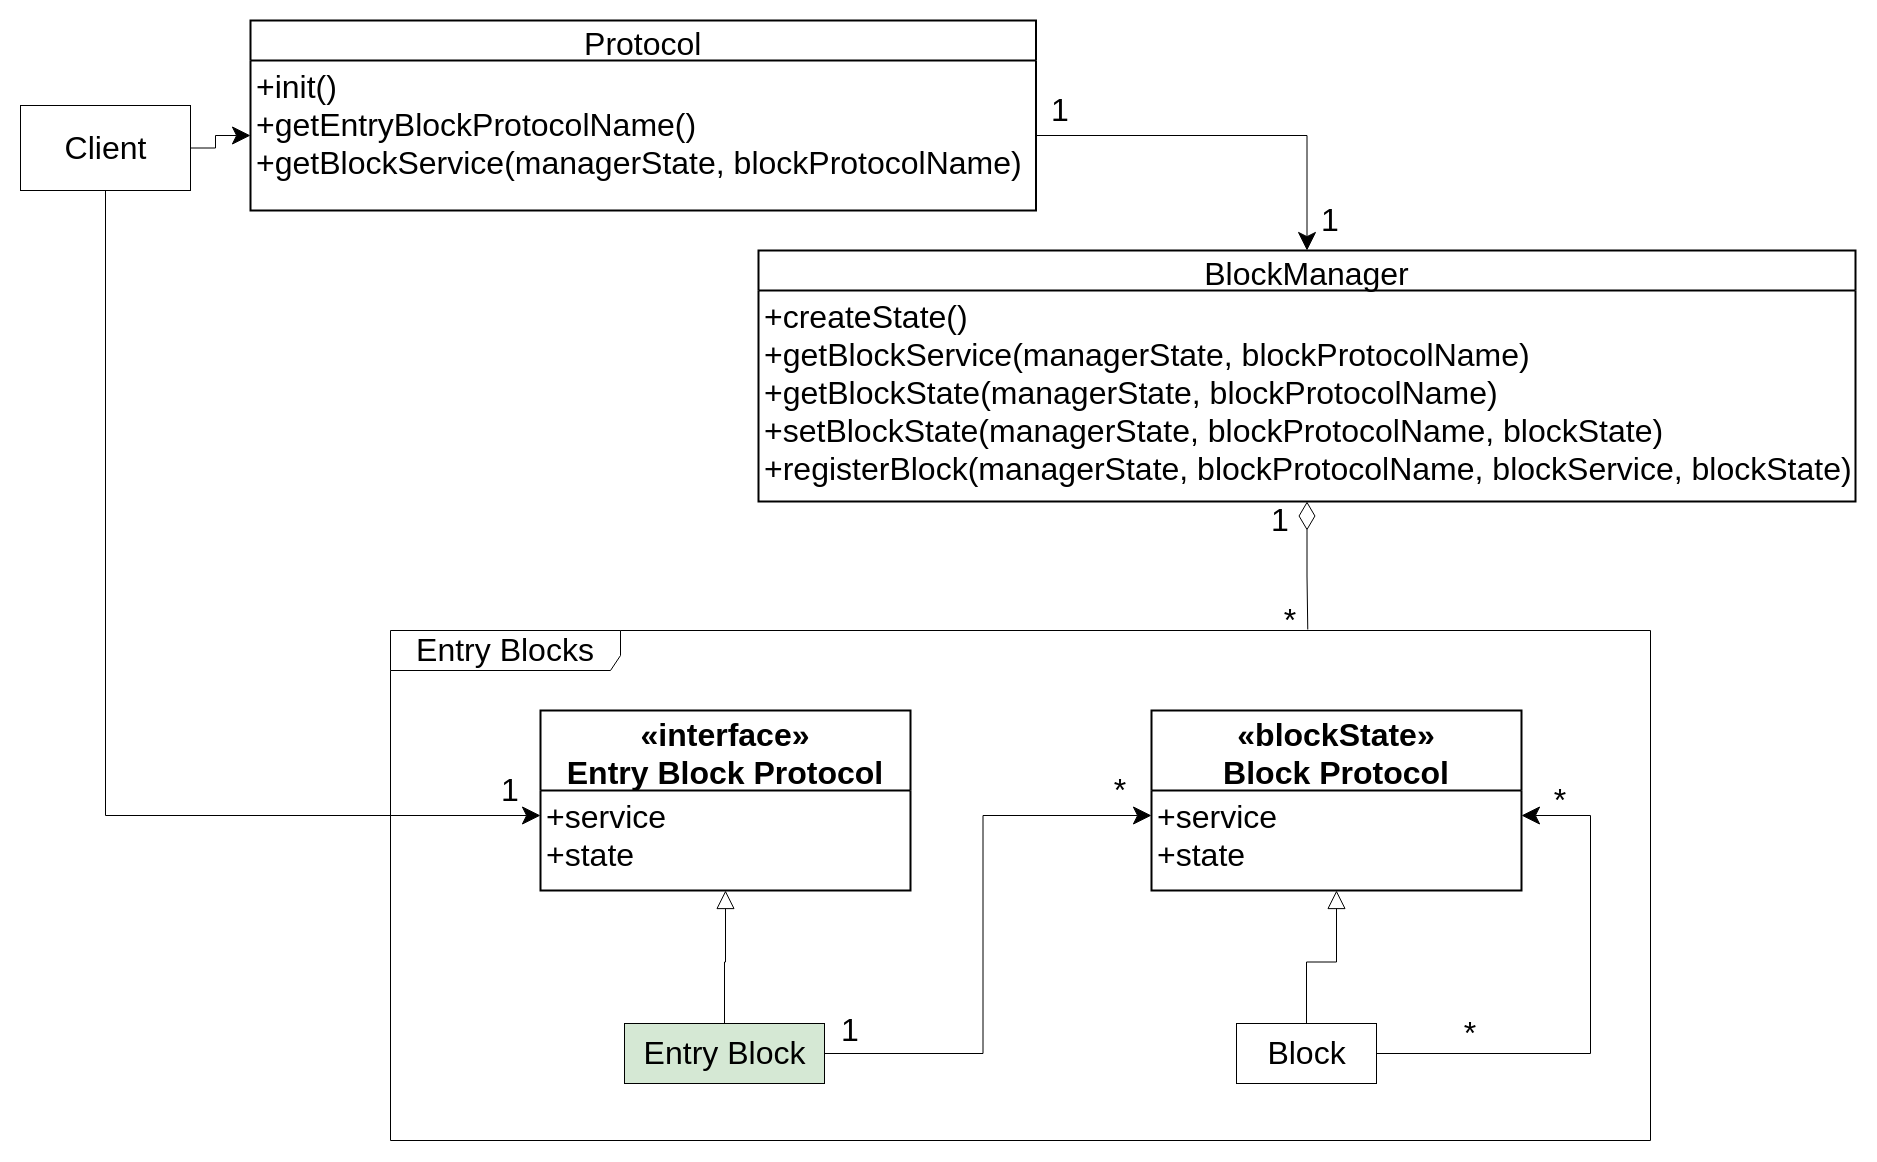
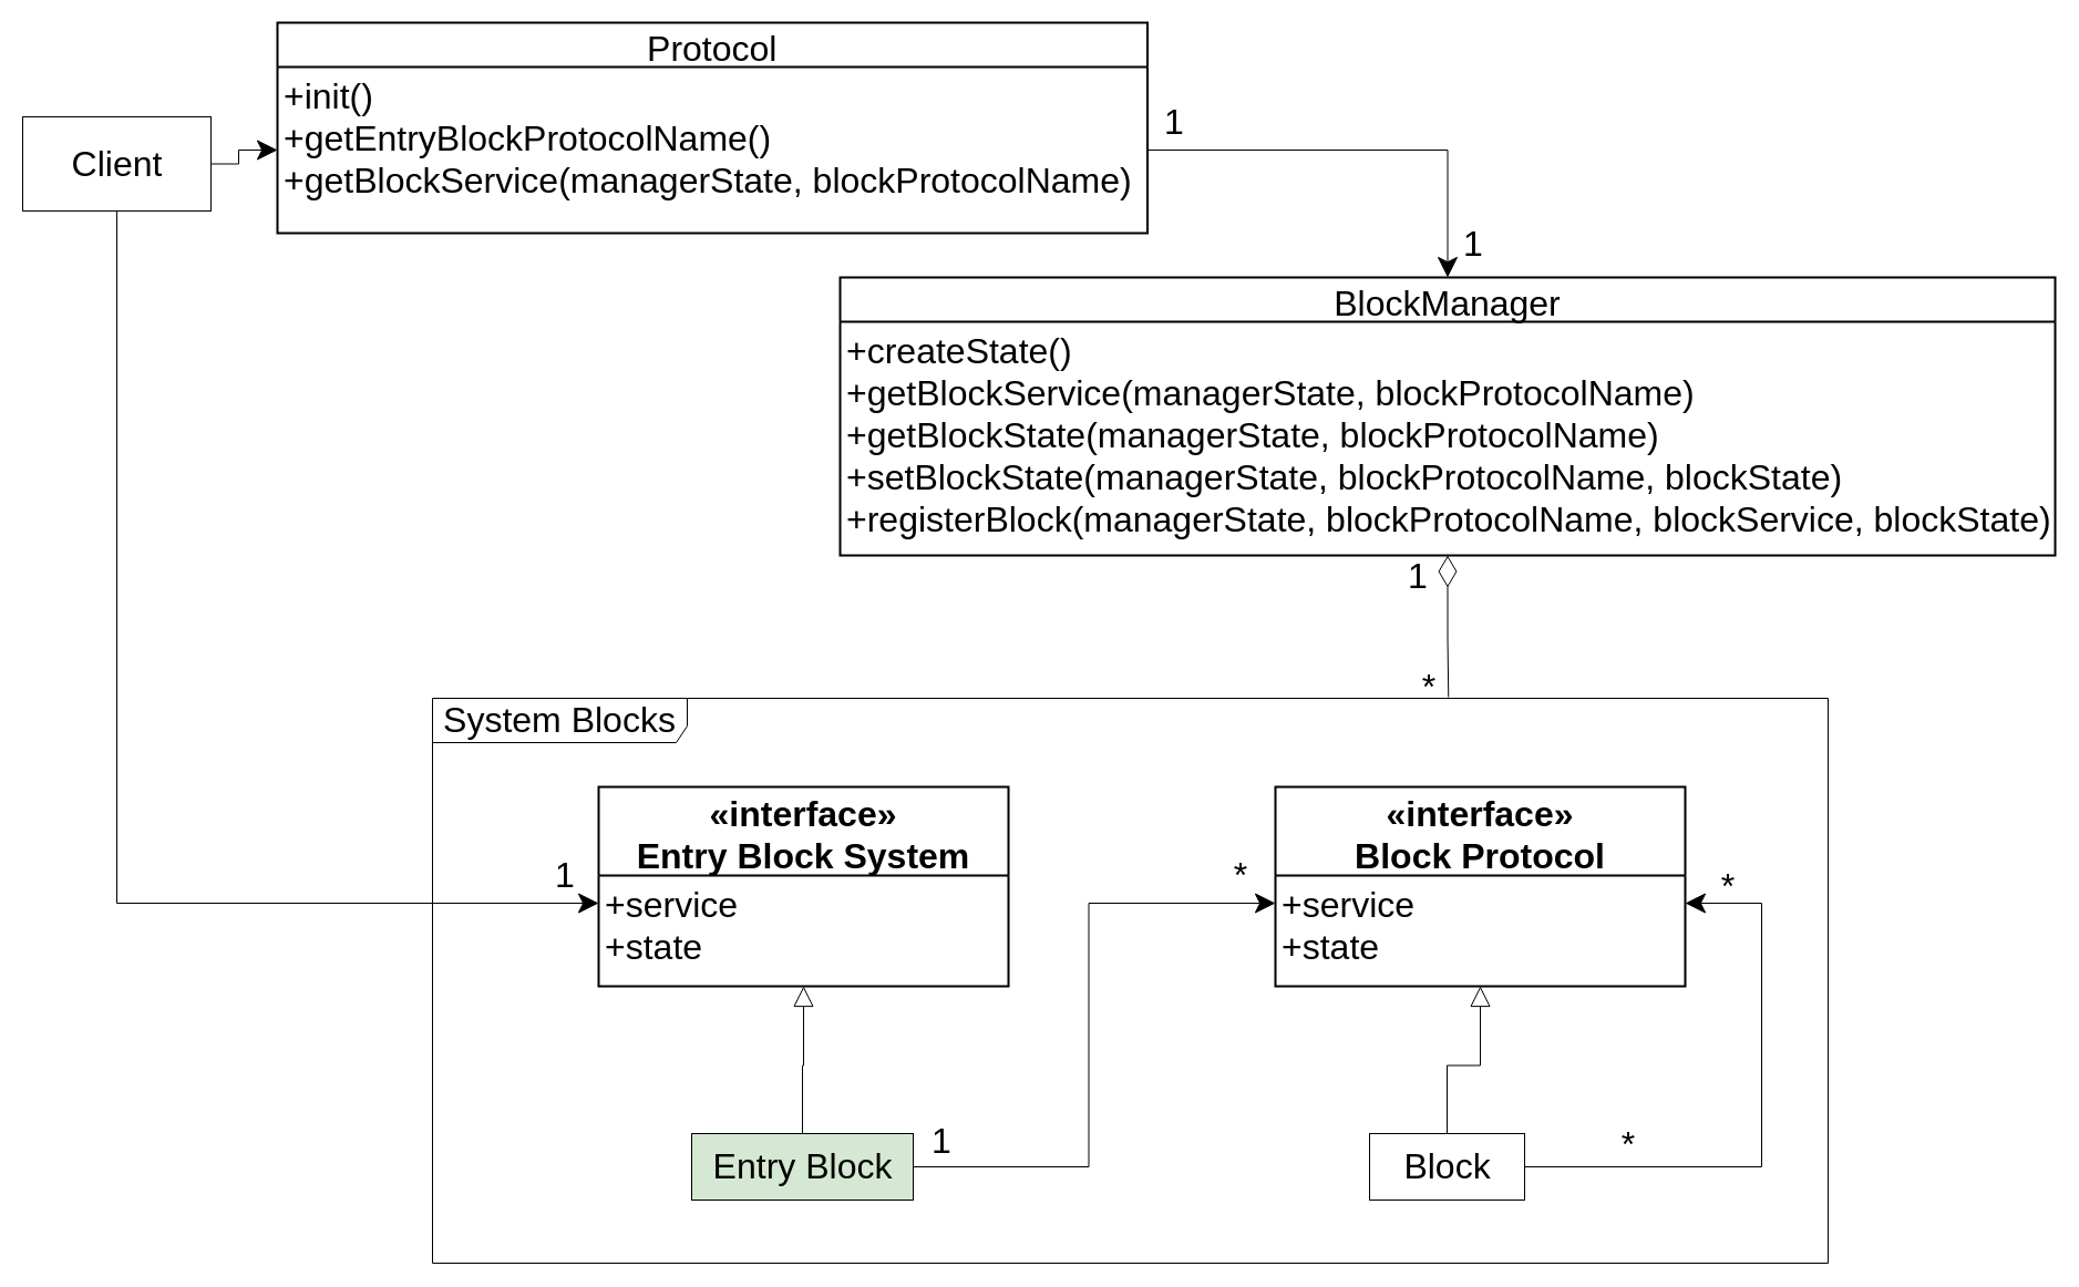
  <mxCell id="0" />
  <mxCell id="1" parent="0" />
- <mxCell id="2" value="&lt;font style=&quot;font-size: 32px&quot;&gt;Entry Blocks&lt;/font&gt;" style="shape=umlFrame;whiteSpace=wrap;html=1;width=230;height=40;fontSize=32;" parent="1" vertex="1"><mxGeometry x="390" y="630" width="1260" height="510" as="geometry" /></mxCell>
+ <mxCell id="2" value="&lt;font style=&quot;font-size: 32px&quot;&gt;System Blocks&lt;/font&gt;" style="shape=umlFrame;whiteSpace=wrap;html=1;width=230;height=40;fontSize=32;" parent="1" vertex="1"><mxGeometry x="390" y="630" width="1260" height="510" as="geometry" /></mxCell>
  <mxCell id="3" style="edgeStyle=orthogonalEdgeStyle;rounded=0;orthogonalLoop=1;jettySize=auto;html=1;startSize=16;endSize=16;" parent="1" source="5" target="20" edge="1"><mxGeometry relative="1" as="geometry" /></mxCell>
  <mxCell id="4" style="edgeStyle=orthogonalEdgeStyle;rounded=0;orthogonalLoop=1;jettySize=auto;html=1;entryX=0;entryY=0.25;entryDx=0;entryDy=0;endArrow=classic;endFill=1;startSize=16;endSize=16;exitX=0.5;exitY=1;exitDx=0;exitDy=0;" parent="1" source="5" target="12" edge="1"><mxGeometry relative="1" as="geometry" /></mxCell>
  <mxCell id="5" value="Client" style="html=1;fontSize=32;" parent="1" vertex="1"><mxGeometry x="20" y="105" width="170" height="85" as="geometry" /></mxCell>
  <mxCell id="6" style="edgeStyle=orthogonalEdgeStyle;rounded=0;orthogonalLoop=1;jettySize=auto;html=1;entryX=0.5;entryY=1;entryDx=0;entryDy=0;endArrow=block;endFill=0;endSize=16;startSize=16;" parent="1" source="8" target="12" edge="1"><mxGeometry relative="1" as="geometry"><mxPoint x="705" y="840" as="targetPoint" /></mxGeometry></mxCell>
  <mxCell id="7" style="edgeStyle=orthogonalEdgeStyle;rounded=0;orthogonalLoop=1;jettySize=auto;html=1;entryX=0;entryY=0.25;entryDx=0;entryDy=0;fontSize=32;endArrow=classic;endFill=1;endSize=16;startSize=16;" parent="1" source="8" target="17" edge="1"><mxGeometry relative="1" as="geometry" /></mxCell>
  <mxCell id="8" value="Entry Block" style="html=1;fontSize=32;fillColor=#d5e8d4;" parent="1" vertex="1"><mxGeometry x="624" y="1023" width="200" height="60" as="geometry" /></mxCell>
  <mxCell id="9" value="BlockManager" style="swimlane;childLayout=stackLayout;horizontal=1;startSize=40;horizontalStack=0;rounded=0;fontSize=32;fontStyle=0;strokeWidth=2;resizeParent=0;resizeLast=1;shadow=0;dashed=0;align=center;" parent="1" vertex="1"><mxGeometry x="758" y="250" width="1097" height="251" as="geometry" /></mxCell>
  <mxCell id="10" value="+createState()&#10;+getBlockService(managerState, blockProtocolName)&#10;+getBlockState(managerState, blockProtocolName)&#10;+setBlockState(managerState, blockProtocolName, blockState)&#10;+registerBlock(managerState, blockProtocolName, blockService, blockState)" style="align=left;strokeColor=none;fillColor=none;spacingLeft=4;fontSize=32;verticalAlign=top;resizable=0;rotatable=0;part=1;" parent="9" vertex="1"><mxGeometry y="40" width="1097" height="211" as="geometry" /></mxCell>
- <mxCell id="11" value="«interface»&#10;Entry Block Protocol" style="swimlane;childLayout=stackLayout;horizontal=1;startSize=80;horizontalStack=0;rounded=0;fontSize=32;fontStyle=1;strokeWidth=2;resizeParent=0;resizeLast=1;shadow=0;dashed=0;align=center;" parent="1" vertex="1"><mxGeometry x="540" y="710" width="370" height="180" as="geometry" /></mxCell>
+ <mxCell id="11" value="«interface»&#10;Entry Block System" style="swimlane;childLayout=stackLayout;horizontal=1;startSize=80;horizontalStack=0;rounded=0;fontSize=32;fontStyle=1;strokeWidth=2;resizeParent=0;resizeLast=1;shadow=0;dashed=0;align=center;" parent="1" vertex="1"><mxGeometry x="540" y="710" width="370" height="180" as="geometry" /></mxCell>
  <mxCell id="12" value="+service&#10;+state" style="align=left;strokeColor=none;fillColor=none;spacingLeft=4;fontSize=32;verticalAlign=top;resizable=0;rotatable=0;part=1;" parent="11" vertex="1"><mxGeometry y="80" width="370" height="100" as="geometry" /></mxCell>
  <mxCell id="13" style="edgeStyle=orthogonalEdgeStyle;rounded=0;orthogonalLoop=1;jettySize=auto;html=1;entryX=0.5;entryY=1;entryDx=0;entryDy=0;fontSize=32;endArrow=block;endFill=0;endSize=16;startSize=16;" parent="1" source="15" target="17" edge="1"><mxGeometry relative="1" as="geometry" /></mxCell>
  <mxCell id="14" style="edgeStyle=orthogonalEdgeStyle;rounded=0;orthogonalLoop=1;jettySize=auto;html=1;entryX=1;entryY=0.25;entryDx=0;entryDy=0;endSize=16;exitX=1;exitY=0.5;exitDx=0;exitDy=0;" parent="1" source="15" target="17" edge="1"><mxGeometry relative="1" as="geometry"><Array as="points"><mxPoint x="1590" y="1053" /><mxPoint x="1590" y="815" /></Array></mxGeometry></mxCell>
  <mxCell id="15" value="Block" style="html=1;fontSize=32;" parent="1" vertex="1"><mxGeometry x="1236" y="1023" width="140" height="60" as="geometry" /></mxCell>
- <mxCell id="16" value="«blockState»&#10;Block Protocol" style="swimlane;childLayout=stackLayout;horizontal=1;startSize=80;horizontalStack=0;rounded=0;fontSize=32;fontStyle=1;strokeWidth=2;resizeParent=0;resizeLast=1;shadow=0;dashed=0;align=center;" parent="1" vertex="1"><mxGeometry x="1151" y="710" width="370" height="180" as="geometry" /></mxCell>
+ <mxCell id="16" value="«interface»&#10;Block Protocol" style="swimlane;childLayout=stackLayout;horizontal=1;startSize=80;horizontalStack=0;rounded=0;fontSize=32;fontStyle=1;strokeWidth=2;resizeParent=0;resizeLast=1;shadow=0;dashed=0;align=center;" parent="1" vertex="1"><mxGeometry x="1151" y="710" width="370" height="180" as="geometry" /></mxCell>
  <mxCell id="17" value="+service&#10;+state" style="align=left;strokeColor=none;fillColor=none;spacingLeft=4;fontSize=32;verticalAlign=top;resizable=0;rotatable=0;part=1;" parent="16" vertex="1"><mxGeometry y="80" width="370" height="100" as="geometry" /></mxCell>
  <mxCell id="18" style="edgeStyle=orthogonalEdgeStyle;rounded=0;orthogonalLoop=1;jettySize=auto;html=1;exitX=1;exitY=0.5;exitDx=0;exitDy=0;endSize=16;startSize=16;" parent="1" source="20" target="9" edge="1"><mxGeometry relative="1" as="geometry" /></mxCell>
  <mxCell id="19" value="Protocol" style="swimlane;childLayout=stackLayout;horizontal=1;startSize=40;horizontalStack=0;rounded=0;fontSize=32;fontStyle=0;strokeWidth=2;resizeParent=0;resizeLast=1;shadow=0;dashed=0;align=center;" parent="1" vertex="1"><mxGeometry x="250" y="20" width="785.5" height="190" as="geometry" /></mxCell>
  <mxCell id="20" value="+init()&#10;+getEntryBlockProtocolName()&#10;+getBlockService(managerState, blockProtocolName)&#10;" style="align=left;strokeColor=none;fillColor=none;spacingLeft=4;fontSize=32;verticalAlign=top;resizable=0;rotatable=0;part=1;" parent="19" vertex="1"><mxGeometry y="40" width="785.5" height="150" as="geometry" /></mxCell>
  <mxCell id="21" style="edgeStyle=orthogonalEdgeStyle;rounded=0;orthogonalLoop=1;jettySize=auto;html=1;endSize=26;startSize=26;endArrow=none;endFill=0;startArrow=diamondThin;startFill=0;exitX=0.5;exitY=1;exitDx=0;exitDy=0;entryX=0.728;entryY=-0.002;entryDx=0;entryDy=0;entryPerimeter=0;" parent="1" source="10" edge="1" target="2"><mxGeometry relative="1" as="geometry"><mxPoint x="643" y="570" as="targetPoint" /></mxGeometry></mxCell>
  <mxCell id="22" value="&lt;font style=&quot;font-size: 32px&quot;&gt;1&lt;/font&gt;" style="text;html=1;strokeColor=none;fillColor=none;align=center;verticalAlign=middle;whiteSpace=wrap;rounded=0;" parent="1" vertex="1"><mxGeometry x="1260" y="510" width="40" height="20" as="geometry" /></mxCell>
  <mxCell id="23" value="&lt;font style=&quot;font-size: 32px&quot;&gt;*&lt;/font&gt;" style="text;html=1;strokeColor=none;fillColor=none;align=center;verticalAlign=middle;whiteSpace=wrap;rounded=0;" parent="1" vertex="1"><mxGeometry x="1270" y="610" width="40" height="20" as="geometry" /></mxCell>
  <mxCell id="24" value="&lt;font style=&quot;font-size: 32px&quot;&gt;1&lt;/font&gt;" style="text;html=1;strokeColor=none;fillColor=none;align=center;verticalAlign=middle;whiteSpace=wrap;rounded=0;" parent="1" vertex="1"><mxGeometry x="1040" y="100" width="40" height="20" as="geometry" /></mxCell>
  <mxCell id="25" value="&lt;font style=&quot;font-size: 32px&quot;&gt;1&lt;/font&gt;" style="text;html=1;strokeColor=none;fillColor=none;align=center;verticalAlign=middle;whiteSpace=wrap;rounded=0;" parent="1" vertex="1"><mxGeometry x="1310" y="210" width="40" height="20" as="geometry" /></mxCell>
  <mxCell id="26" value="&lt;font style=&quot;font-size: 32px&quot;&gt;1&lt;/font&gt;" style="text;html=1;strokeColor=none;fillColor=none;align=center;verticalAlign=middle;whiteSpace=wrap;rounded=0;" parent="1" vertex="1"><mxGeometry x="490" y="780" width="40" height="20" as="geometry" /></mxCell>
  <mxCell id="27" value="&lt;font style=&quot;font-size: 32px&quot;&gt;1&lt;/font&gt;" style="text;html=1;strokeColor=none;fillColor=none;align=center;verticalAlign=middle;whiteSpace=wrap;rounded=0;" parent="1" vertex="1"><mxGeometry x="830" y="1020" width="40" height="20" as="geometry" /></mxCell>
  <mxCell id="28" value="&lt;font style=&quot;font-size: 32px&quot;&gt;*&lt;/font&gt;" style="text;html=1;strokeColor=none;fillColor=none;align=center;verticalAlign=middle;whiteSpace=wrap;rounded=0;" parent="1" vertex="1"><mxGeometry x="1100" y="780" width="40" height="20" as="geometry" /></mxCell>
  <mxCell id="29" value="&lt;font style=&quot;font-size: 32px&quot;&gt;*&lt;/font&gt;" style="text;html=1;strokeColor=none;fillColor=none;align=center;verticalAlign=middle;whiteSpace=wrap;rounded=0;" parent="1" vertex="1"><mxGeometry x="1450" y="1023" width="40" height="20" as="geometry" /></mxCell>
  <mxCell id="30" value="&lt;font style=&quot;font-size: 32px&quot;&gt;*&lt;/font&gt;" style="text;html=1;strokeColor=none;fillColor=none;align=center;verticalAlign=middle;whiteSpace=wrap;rounded=0;" parent="1" vertex="1"><mxGeometry x="1540" y="790" width="40" height="20" as="geometry" /></mxCell>
